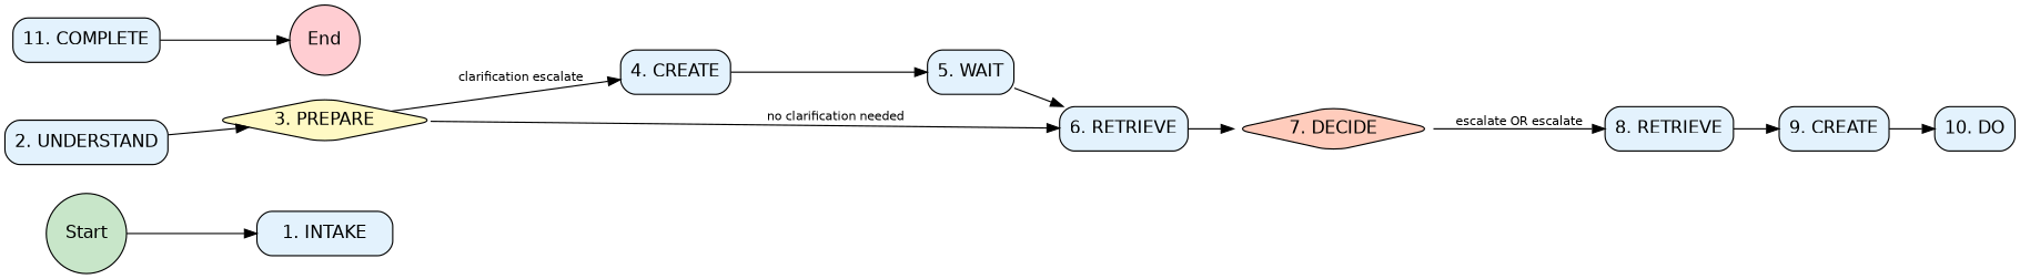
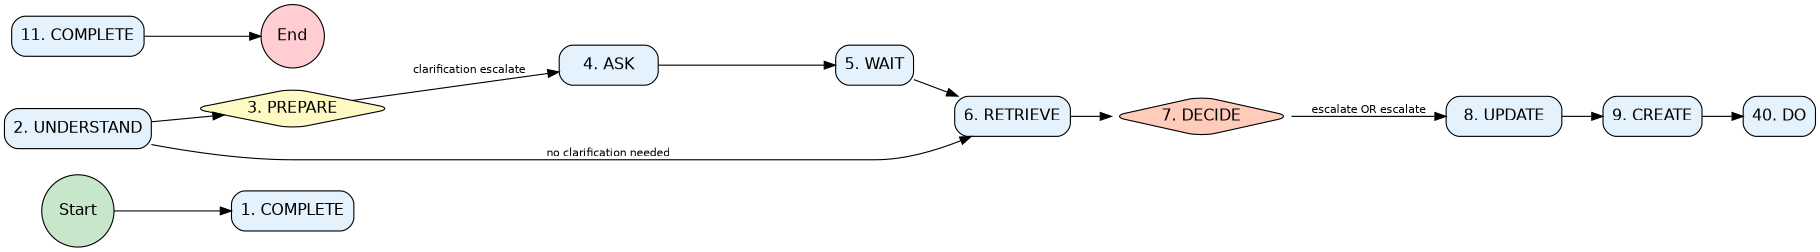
  digraph {
    rankdir=LR
    node [fillcolor="#E3F2FD" fontname=Helvetica shape=box style="rounded,filled"]
    edge [fontname=Helvetica fontsize=10]
    n1 [fillcolor="#C8E6C9" label=Start shape=circle]
-   n2 [label="1. INTAKE"]
+   n2 [label="1. COMPLETE"]
    n3 [label="2. UNDERSTAND"]
    n4 [fillcolor="#FFF9C4" label="3. PREPARE" shape=diamond]
-   n5 [label="4. CREATE"]
+   n5 [label="4. ASK"]
    n6 [label="6. RETRIEVE"]
    n7 [label="5. WAIT"]
    n8 [fillcolor="#FFCCBC" label="7. DECIDE" shape=diamond]
-   n9 [label="8. RETRIEVE"]
+   n9 [label="8. UPDATE"]
    n10 [label="9. CREATE"]
-   n11 [label="10. DO"]
+   n11 [label="40. DO"]
    n12 [label="11. COMPLETE"]
    n13 [fillcolor="#FFCDD2" label=End shape=circle]
    n1 -> n2
    n3 -> n4
    n4 -> n5 [label="clarification escalate"]
-   n4 -> n6 [label="no clarification needed"]
+   n3 -> n6 [label="no clarification needed"]
    n5 -> n7
    n6 -> n8
    n7 -> n6
    n8 -> n9 [label="escalate OR escalate"]
    n9 -> n10
    n10 -> n11
    n12 -> n13
  }
